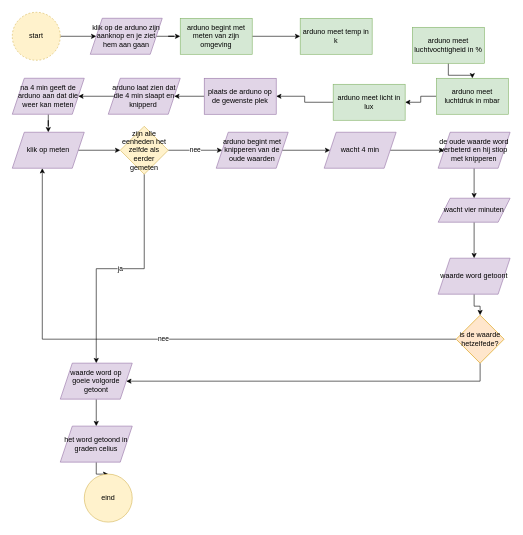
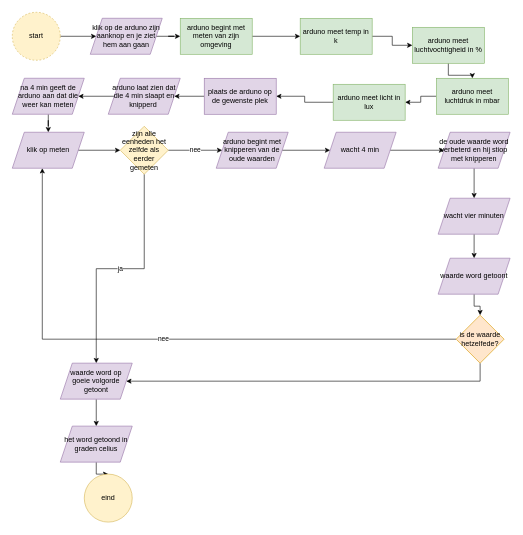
  <mxCell id="0" />
  <mxCell id="1" parent="0" />
  <mxCell id="2" value="" style="edgeStyle=orthogonalEdgeStyle;rounded=0;orthogonalLoop=1;jettySize=auto;html=1;" edge="1" parent="1" source="3" target="5"><mxGeometry relative="1" as="geometry" /></mxCell>
  <mxCell id="3" value="start" style="ellipse;whiteSpace=wrap;html=1;aspect=fixed;fillColor=#fff2cc;strokeColor=#d6b656;dashed=1;" vertex="1" parent="1"><mxGeometry width="80" height="80" as="geometry" x="20" y="20" /></mxCell>
  <mxCell id="4" value="" style="edgeStyle=orthogonalEdgeStyle;rounded=0;orthogonalLoop=1;jettySize=auto;html=1;" edge="1" parent="1" source="5" target="7"><mxGeometry relative="1" as="geometry" /></mxCell>
  <mxCell id="5" value="klik op de arduno zijn aanknop en je ziet hem aan gaan" style="shape=parallelogram;perimeter=parallelogramPerimeter;whiteSpace=wrap;html=1;fixedSize=1;fillColor=#e1d5e7;strokeColor=#9673a6;" vertex="1" parent="1"><mxGeometry x="150" y="30" width="120" height="60" as="geometry" /></mxCell>
  <mxCell id="6" value="" style="edgeStyle=orthogonalEdgeStyle;rounded=0;orthogonalLoop=1;jettySize=auto;html=1;" edge="1" parent="1" source="7" target="9"><mxGeometry relative="1" as="geometry" /></mxCell>
  <mxCell id="7" value="arduno begint met meten van zijn omgeving" style="whiteSpace=wrap;html=1;fillColor=#d5e8d4;strokeColor=#82b366;" vertex="1" parent="1"><mxGeometry x="300" y="30" width="120" height="60" as="geometry" /></mxCell>
+ <mxCell id="8" value="" style="edgeStyle=orthogonalEdgeStyle;rounded=0;orthogonalLoop=1;jettySize=auto;html=1;" edge="1" parent="1" source="9" target="11"><mxGeometry relative="1" as="geometry" /></mxCell>
  <mxCell id="9" value="arduno meet temp in k" style="whiteSpace=wrap;html=1;fillColor=#d5e8d4;strokeColor=#82b366;" vertex="1" parent="1"><mxGeometry x="500" y="30" width="120" height="60" as="geometry" /></mxCell>
  <mxCell id="10" value="" style="edgeStyle=orthogonalEdgeStyle;rounded=0;orthogonalLoop=1;jettySize=auto;html=1;" edge="1" parent="1" source="11" target="13"><mxGeometry relative="1" as="geometry" /></mxCell>
  <mxCell id="11" value="arduno meet luchtvochtigheid in %" style="whiteSpace=wrap;html=1;fillColor=#d5e8d4;strokeColor=#82b366;" vertex="1" parent="1"><mxGeometry x="687" y="45" width="120" height="60" as="geometry" /></mxCell>
  <mxCell id="12" value="" style="edgeStyle=orthogonalEdgeStyle;rounded=0;orthogonalLoop=1;jettySize=auto;html=1;" edge="1" parent="1" source="13" target="15"><mxGeometry relative="1" as="geometry" /></mxCell>
  <mxCell id="13" value="arduno meet luchtdruk in mbar" style="whiteSpace=wrap;html=1;fillColor=#d5e8d4;strokeColor=#82b366;" vertex="1" parent="1"><mxGeometry x="727" y="130" width="120" height="60" as="geometry" /></mxCell>
  <mxCell id="14" value="" style="edgeStyle=orthogonalEdgeStyle;rounded=0;orthogonalLoop=1;jettySize=auto;html=1;" edge="1" parent="1" source="15" target="17"><mxGeometry relative="1" as="geometry" /></mxCell>
  <mxCell id="15" value="arduno meet licht in lux" style="whiteSpace=wrap;html=1;fillColor=#d5e8d4;strokeColor=#82b366;" vertex="1" parent="1"><mxGeometry x="555" y="140" width="120" height="60" as="geometry" /></mxCell>
  <mxCell id="16" value="" style="edgeStyle=orthogonalEdgeStyle;rounded=0;orthogonalLoop=1;jettySize=auto;html=1;" edge="1" parent="1" source="17" target="19"><mxGeometry relative="1" as="geometry" /></mxCell>
  <mxCell id="17" value="plaats de arduno op de gewenste plek" style="whiteSpace=wrap;html=1;fillColor=#e1d5e7;strokeColor=#9673a6;" vertex="1" parent="1"><mxGeometry x="340" y="130" width="120" height="60" as="geometry" /></mxCell>
  <mxCell id="18" value="" style="edgeStyle=orthogonalEdgeStyle;rounded=0;orthogonalLoop=1;jettySize=auto;html=1;" edge="1" parent="1" source="19" target="21"><mxGeometry relative="1" as="geometry" /></mxCell>
  <mxCell id="19" value="arduno laat zien dat die 4 min slaapt en knipperd&amp;nbsp;" style="shape=parallelogram;perimeter=parallelogramPerimeter;whiteSpace=wrap;html=1;fixedSize=1;fillColor=#e1d5e7;strokeColor=#9673a6;" vertex="1" parent="1"><mxGeometry x="180" y="130" width="120" height="60" as="geometry" /></mxCell>
  <mxCell id="20" value="" style="edgeStyle=orthogonalEdgeStyle;rounded=0;orthogonalLoop=1;jettySize=auto;html=1;" edge="1" parent="1" source="21" target="23"><mxGeometry relative="1" as="geometry" /></mxCell>
  <mxCell id="21" value="na 4 min geeft de arduno aan dat die weer kan meten" style="shape=parallelogram;perimeter=parallelogramPerimeter;whiteSpace=wrap;html=1;fixedSize=1;fillColor=#e1d5e7;strokeColor=#9673a6;" vertex="1" parent="1"><mxGeometry y="130" width="120" height="60" as="geometry" x="20" /></mxCell>
  <mxCell id="22" value="" style="edgeStyle=orthogonalEdgeStyle;rounded=0;orthogonalLoop=1;jettySize=auto;html=1;" edge="1" parent="1" source="23" target="26"><mxGeometry relative="1" as="geometry" /></mxCell>
  <mxCell id="23" value="klik op meten" style="shape=parallelogram;perimeter=parallelogramPerimeter;whiteSpace=wrap;html=1;fixedSize=1;fillColor=#e1d5e7;strokeColor=#9673a6;" vertex="1" parent="1"><mxGeometry y="220" width="120" height="60" as="geometry" x="20" /></mxCell>
  <mxCell id="24" value="ja" style="edgeStyle=orthogonalEdgeStyle;rounded=0;orthogonalLoop=1;jettySize=auto;html=1;" edge="1" parent="1" source="26" target="30"><mxGeometry relative="1" as="geometry" /></mxCell>
  <mxCell id="25" value="nee" style="edgeStyle=orthogonalEdgeStyle;rounded=0;orthogonalLoop=1;jettySize=auto;html=1;" edge="1" parent="1" source="26" target="28"><mxGeometry relative="1" as="geometry" /></mxCell>
  <mxCell id="26" value="zijn alle eenheden het zelfde als eerder gemeten" style="rhombus;whiteSpace=wrap;html=1;fillColor=#fff2cc;strokeColor=#d6b656;" vertex="1" parent="1"><mxGeometry x="200" y="210" width="80" height="80" as="geometry" /></mxCell>
  <mxCell id="27" value="" style="edgeStyle=orthogonalEdgeStyle;rounded=0;orthogonalLoop=1;jettySize=auto;html=1;" edge="1" parent="1" source="28" target="32"><mxGeometry relative="1" as="geometry" /></mxCell>
  <mxCell id="28" value="arduno begint met knipperen van de oude waarden" style="shape=parallelogram;perimeter=parallelogramPerimeter;whiteSpace=wrap;html=1;fixedSize=1;fillColor=#e1d5e7;strokeColor=#9673a6;" vertex="1" parent="1"><mxGeometry x="360" y="220" width="120" height="60" as="geometry" /></mxCell>
  <mxCell id="29" value="" style="edgeStyle=orthogonalEdgeStyle;rounded=0;orthogonalLoop=1;jettySize=auto;html=1;" edge="1" parent="1" source="30" target="41"><mxGeometry relative="1" as="geometry" /></mxCell>
  <mxCell id="30" value="waarde word op goeie volgorde getoont" style="shape=parallelogram;perimeter=parallelogramPerimeter;whiteSpace=wrap;html=1;fixedSize=1;fillColor=#e1d5e7;strokeColor=#9673a6;" vertex="1" parent="1"><mxGeometry x="100" y="605" width="120" height="60" as="geometry" /></mxCell>
  <mxCell id="31" value="" style="edgeStyle=orthogonalEdgeStyle;rounded=0;orthogonalLoop=1;jettySize=auto;html=1;" edge="1" parent="1" source="32" target="34"><mxGeometry relative="1" as="geometry" /></mxCell>
  <mxCell id="32" value="wacht 4 min" style="shape=parallelogram;perimeter=parallelogramPerimeter;whiteSpace=wrap;html=1;fixedSize=1;fillColor=#e1d5e7;strokeColor=#9673a6;" vertex="1" parent="1"><mxGeometry x="540" y="220" width="120" height="60" as="geometry" /></mxCell>
  <mxCell id="33" value="" style="edgeStyle=orthogonalEdgeStyle;rounded=0;orthogonalLoop=1;jettySize=auto;html=1;" edge="1" parent="1" source="34" target="36"><mxGeometry relative="1" as="geometry" /></mxCell>
  <mxCell id="34" value="de oude waarde word verbeterd en hij stiop met knipperen" style="shape=parallelogram;perimeter=parallelogramPerimeter;whiteSpace=wrap;html=1;fixedSize=1;fillColor=#e1d5e7;strokeColor=#9673a6;" vertex="1" parent="1"><mxGeometry x="730" y="220" width="120" height="60" as="geometry" /></mxCell>
  <mxCell id="35" value="" style="edgeStyle=orthogonalEdgeStyle;rounded=0;orthogonalLoop=1;jettySize=auto;html=1;" edge="1" parent="1" source="36" target="44"><mxGeometry relative="1" as="geometry" /></mxCell>
- <mxCell id="36" value="wacht vier minuten" style="shape=parallelogram;perimeter=parallelogramPerimeter;whiteSpace=wrap;html=1;fixedSize=1;fillColor=#e1d5e7;strokeColor=#9673a6;" vertex="1" parent="1"><mxGeometry x="730" y="330" width="120" height="40" as="geometry" /></mxCell>
+ <mxCell id="36" value="wacht vier minuten" style="shape=parallelogram;perimeter=parallelogramPerimeter;whiteSpace=wrap;html=1;fixedSize=1;fillColor=#e1d5e7;strokeColor=#9673a6;" vertex="1" parent="1"><mxGeometry x="730" y="330" width="120" height="60" as="geometry" /></mxCell>
  <mxCell id="37" value="nee" style="edgeStyle=orthogonalEdgeStyle;rounded=0;orthogonalLoop=1;jettySize=auto;html=1;entryX=0.417;entryY=1;entryDx=0;entryDy=0;entryPerimeter=0;" edge="1" parent="1" source="39" target="23"><mxGeometry relative="1" as="geometry"><mxPoint y="430" as="targetPoint" x="20" /></mxGeometry></mxCell>
  <mxCell id="38" style="edgeStyle=orthogonalEdgeStyle;rounded=0;orthogonalLoop=1;jettySize=auto;html=1;" edge="1" parent="1" source="39" target="30"><mxGeometry relative="1" as="geometry"><Array as="points"><mxPoint x="800" y="635" /></Array></mxGeometry></mxCell>
  <mxCell id="39" value="is de waarde hetzelfede?" style="rhombus;whiteSpace=wrap;html=1;fillColor=#ffe6cc;strokeColor=#d79b00;" vertex="1" parent="1"><mxGeometry x="760" y="525" width="80" height="80" as="geometry" /></mxCell>
  <mxCell id="40" value="" style="edgeStyle=orthogonalEdgeStyle;rounded=0;orthogonalLoop=1;jettySize=auto;html=1;" edge="1" parent="1" source="41" target="42"><mxGeometry relative="1" as="geometry" /></mxCell>
  <mxCell id="41" value="het word getoond in graden celius" style="shape=parallelogram;perimeter=parallelogramPerimeter;whiteSpace=wrap;html=1;fixedSize=1;fillColor=#e1d5e7;strokeColor=#9673a6;" vertex="1" parent="1"><mxGeometry x="100" y="710" width="120" height="60" as="geometry" /></mxCell>
  <mxCell id="42" value="eind" style="ellipse;whiteSpace=wrap;html=1;aspect=fixed;fillColor=#fff2cc;strokeColor=#d6b656;" vertex="1" parent="1"><mxGeometry x="140" y="790" width="80" height="80" as="geometry" /></mxCell>
  <mxCell id="43" value="" style="edgeStyle=orthogonalEdgeStyle;rounded=0;orthogonalLoop=1;jettySize=auto;html=1;" edge="1" parent="1" source="44" target="39"><mxGeometry relative="1" as="geometry" /></mxCell>
  <mxCell id="44" value="waarde word getoont" style="shape=parallelogram;perimeter=parallelogramPerimeter;whiteSpace=wrap;html=1;fixedSize=1;fillColor=#e1d5e7;strokeColor=#9673a6;" vertex="1" parent="1"><mxGeometry x="730" y="430" width="120" height="60" as="geometry" /></mxCell>
